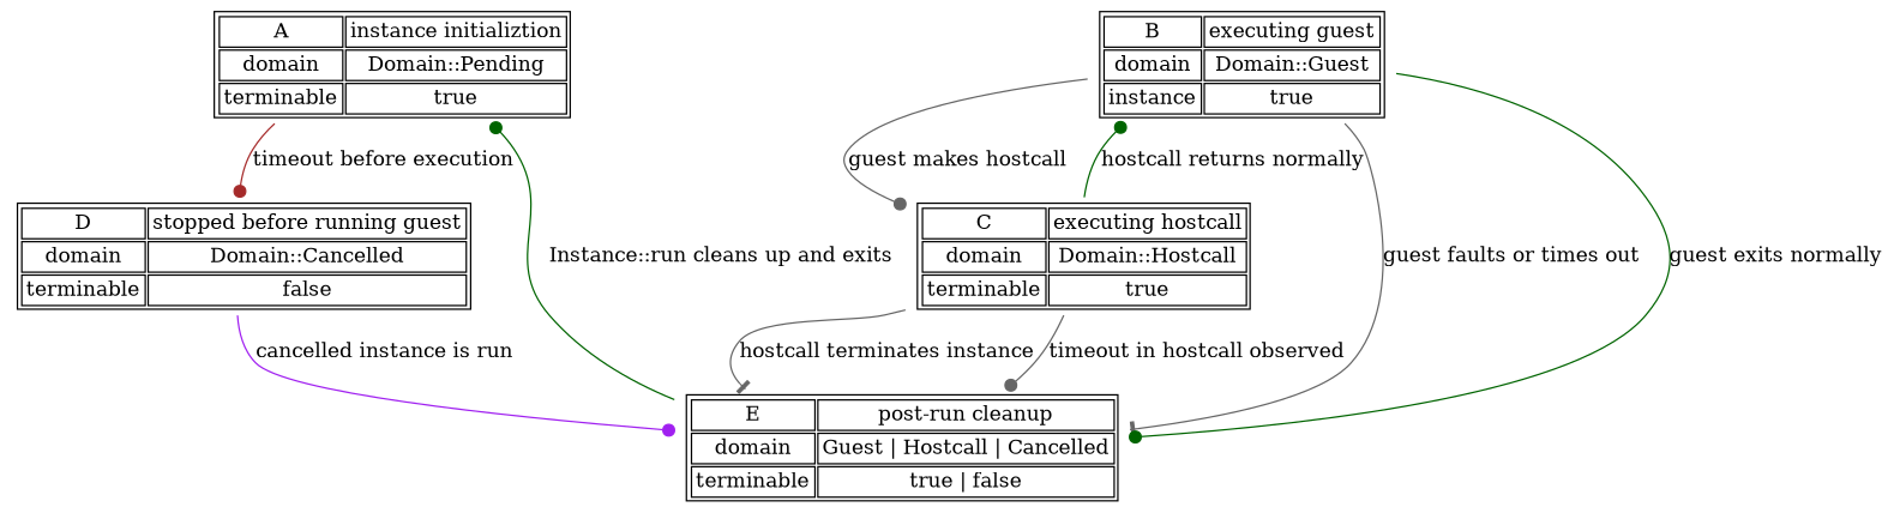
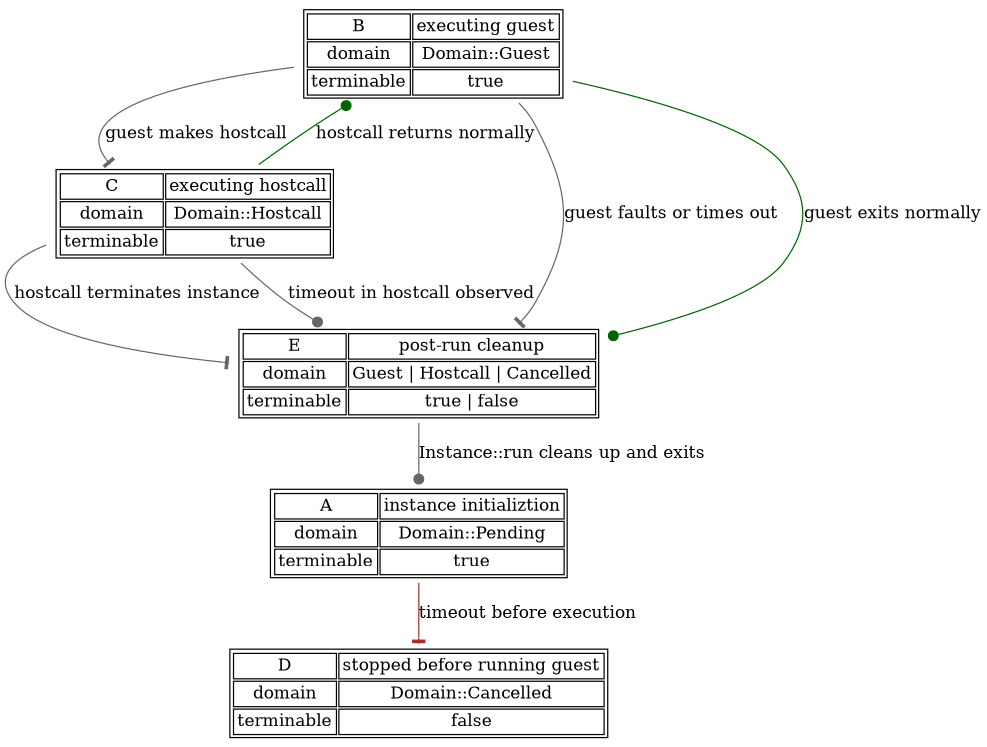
  digraph {
    node [shape=plaintext]
    edge [arrowhead=dot color=gray40]
    n1 [label=<     <table cellborder='1'>       <tr><td>A</td><td>instance initializtion</td></tr>       <tr><td>domain</td><td>Domain::Pending</td></tr>       <tr><td>terminable</td><td>true</td></tr>     </table>   >]
    n2 [label=<     <table cellborder='1'>       <tr><td>D</td><td>stopped before running guest</td></tr>       <tr><td>domain</td><td>Domain::Cancelled</td></tr>       <tr><td>terminable</td><td>false</td></tr>     </table>   >]
-   n3 [label=<     <table cellborder='1'>       <tr><td>B</td><td>executing guest</td></tr>       <tr><td>domain</td><td>Domain::Guest</td></tr>       <tr><td>instance</td><td>true</td></tr>     </table>   >]
+   n3 [label=<     <table cellborder='1'>       <tr><td>B</td><td>executing guest</td></tr>       <tr><td>domain</td><td>Domain::Guest</td></tr>       <tr><td>terminable</td><td>true</td></tr>     </table>   >]
    n4 [label=<     <table cellborder='1'>       <tr><td>C</td><td>executing hostcall</td></tr>       <tr><td>domain</td><td>Domain::Hostcall</td></tr>       <tr><td>terminable</td><td>true</td></tr>     </table>   >]
    n5 [label=<     <table cellborder='1'>       <tr><td>E</td><td>post-run cleanup</td></tr>       <tr><td>domain</td><td>Guest | Hostcall | Cancelled</td></tr>       <tr><td>terminable</td><td>true | false</td></tr>     </table>   >]
-   n1 -> n2 [color=brown label="timeout before execution"]
-   n2 -> n5 [color=purple label="cancelled instance is run"]
-   n3 -> n4 [label="guest makes hostcall"]
+   n1 -> n2 [arrowhead=tee color=brown label="timeout before execution"]
+   n3 -> n4 [arrowhead=tee label="guest makes hostcall"]
    n3 -> n5 [arrowhead=tee label="guest faults or times out"]
    n3 -> n5 [color=darkgreen label="guest exits normally"]
    n4 -> n3 [color=darkgreen label="hostcall returns normally"]
    n4 -> n5 [arrowhead=tee label="hostcall terminates instance"]
    n4 -> n5 [label="timeout in hostcall observed"]
-   n5 -> n1 [color=darkgreen label="Instance::run cleans up and exits"]
+   n5 -> n1 [label="Instance::run cleans up and exits"]
  }
